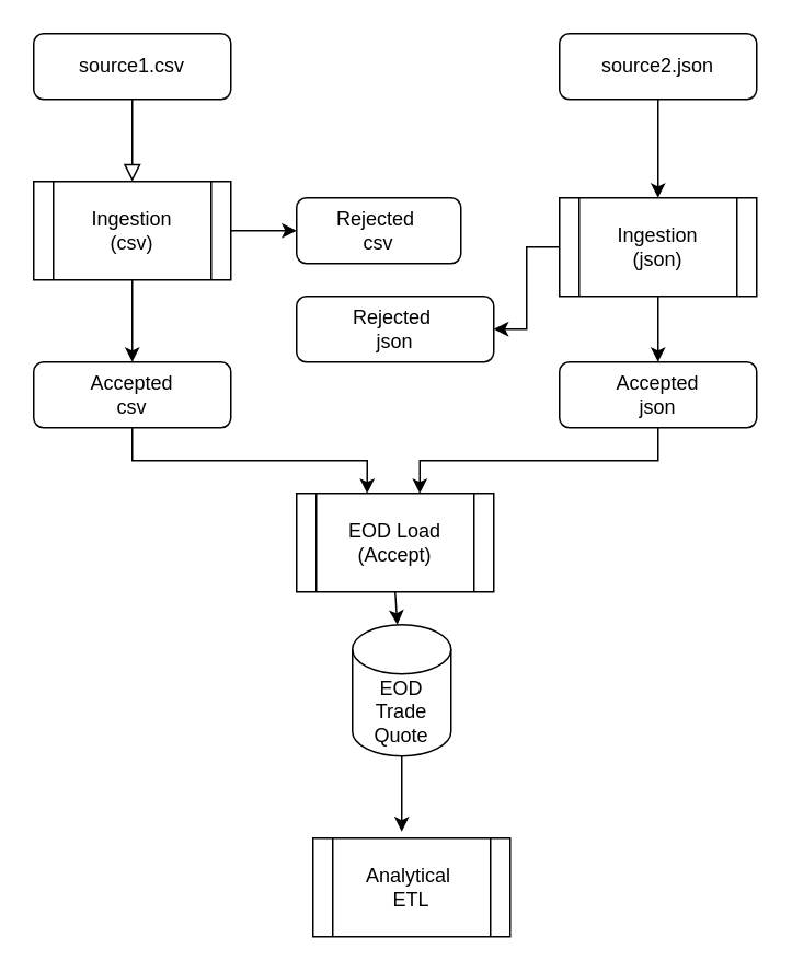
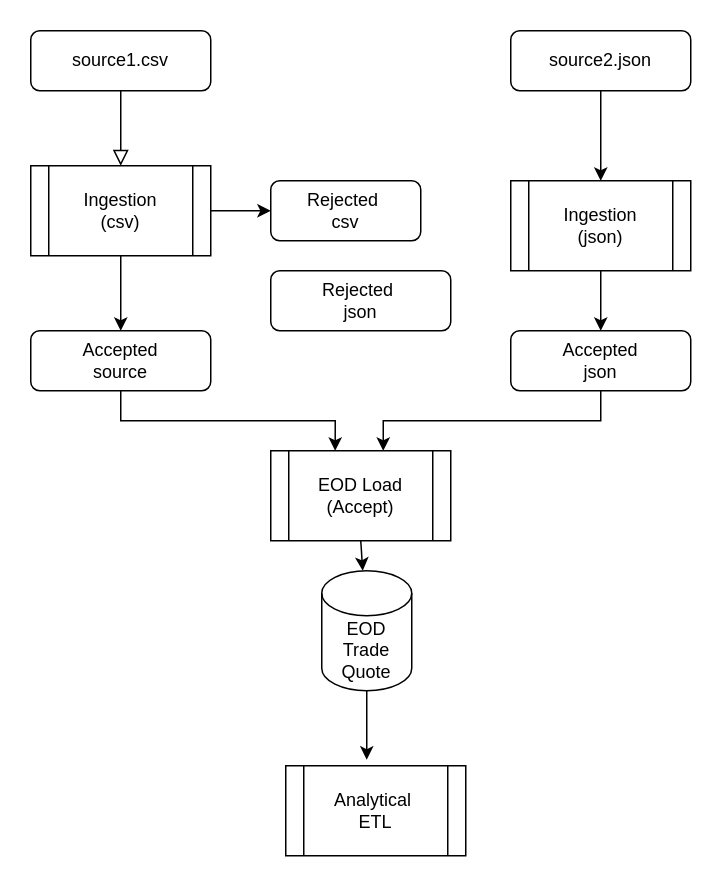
  <mxCell id="0" />
  <mxCell id="1" parent="0" />
  <mxCell id="2" value="" style="rounded=0;html=1;jettySize=auto;orthogonalLoop=1;fontSize=11;endArrow=block;endFill=0;endSize=8;strokeWidth=1;shadow=0;labelBackgroundColor=none;edgeStyle=orthogonalEdgeStyle;" parent="1" source="3" edge="1"><mxGeometry relative="1" as="geometry"><mxPoint x="80" y="110" as="targetPoint" /></mxGeometry></mxCell>
  <mxCell id="3" value="source1.csv" style="rounded=1;whiteSpace=wrap;html=1;fontSize=12;glass=0;strokeWidth=1;shadow=0;" parent="1" vertex="1"><mxGeometry x="20" y="20" width="120" height="40" as="geometry" /></mxCell>
  <mxCell id="4" value="Rejected&amp;nbsp;&lt;br&gt;csv" style="rounded=1;whiteSpace=wrap;html=1;fontSize=12;glass=0;strokeWidth=1;shadow=0;" parent="1" vertex="1"><mxGeometry x="180" y="120" width="100" height="40" as="geometry" /></mxCell>
  <mxCell id="5" style="edgeStyle=none;rounded=0;orthogonalLoop=1;jettySize=auto;html=1;exitX=0.5;exitY=1;exitDx=0;exitDy=0;entryX=0.5;entryY=0;entryDx=0;entryDy=0;" edge="1" parent="1" source="7" target="9"><mxGeometry relative="1" as="geometry" /></mxCell>
  <mxCell id="6" style="edgeStyle=none;rounded=0;orthogonalLoop=1;jettySize=auto;html=1;exitX=1;exitY=0.5;exitDx=0;exitDy=0;entryX=0;entryY=0.5;entryDx=0;entryDy=0;" edge="1" parent="1" source="7" target="4"><mxGeometry relative="1" as="geometry" /></mxCell>
  <mxCell id="7" value="Ingestion&lt;br&gt;(csv)" style="shape=process;whiteSpace=wrap;html=1;backgroundOutline=1;" vertex="1" parent="1"><mxGeometry x="20" y="110" width="120" height="60" as="geometry" /></mxCell>
  <mxCell id="8" style="edgeStyle=orthogonalEdgeStyle;rounded=0;orthogonalLoop=1;jettySize=auto;html=1;exitX=0.5;exitY=1;exitDx=0;exitDy=0;entryX=0.358;entryY=0;entryDx=0;entryDy=0;entryPerimeter=0;" edge="1" parent="1" source="9" target="11"><mxGeometry relative="1" as="geometry" /></mxCell>
- <mxCell id="9" value="Accepted&lt;br&gt;csv" style="rounded=1;whiteSpace=wrap;html=1;" vertex="1" parent="1"><mxGeometry x="20" y="220" width="120" height="40" as="geometry" /></mxCell>
+ <mxCell id="9" value="Accepted&lt;br&gt;source" style="rounded=1;whiteSpace=wrap;html=1;" vertex="1" parent="1"><mxGeometry x="20" y="220" width="120" height="40" as="geometry" /></mxCell>
  <mxCell id="10" style="edgeStyle=none;rounded=0;orthogonalLoop=1;jettySize=auto;html=1;exitX=0.5;exitY=1;exitDx=0;exitDy=0;" edge="1" parent="1" source="11" target="13"><mxGeometry relative="1" as="geometry" /></mxCell>
  <mxCell id="11" value="EOD Load&lt;br&gt;(Accept)" style="shape=process;whiteSpace=wrap;html=1;backgroundOutline=1;" vertex="1" parent="1"><mxGeometry x="180" y="300" width="120" height="60" as="geometry" /></mxCell>
  <mxCell id="12" style="edgeStyle=none;rounded=0;orthogonalLoop=1;jettySize=auto;html=1;exitX=0.5;exitY=1;exitDx=0;exitDy=0;exitPerimeter=0;entryX=0.45;entryY=-0.067;entryDx=0;entryDy=0;entryPerimeter=0;" edge="1" parent="1" source="13" target="14"><mxGeometry relative="1" as="geometry" /></mxCell>
  <mxCell id="13" value="EOD&lt;br&gt;Trade&lt;br&gt;Quote" style="shape=cylinder3;whiteSpace=wrap;html=1;boundedLbl=1;backgroundOutline=1;size=15;" vertex="1" parent="1"><mxGeometry x="214" y="380" width="60" height="80" as="geometry" /></mxCell>
  <mxCell id="14" value="Analytical&amp;nbsp;&lt;br&gt;ETL" style="shape=process;whiteSpace=wrap;html=1;backgroundOutline=1;" vertex="1" parent="1"><mxGeometry x="190" y="510" width="120" height="60" as="geometry" /></mxCell>
  <mxCell id="15" style="edgeStyle=none;rounded=0;orthogonalLoop=1;jettySize=auto;html=1;exitX=0.5;exitY=1;exitDx=0;exitDy=0;entryX=0.5;entryY=0;entryDx=0;entryDy=0;" edge="1" parent="1" source="16" target="19"><mxGeometry relative="1" as="geometry" /></mxCell>
  <mxCell id="16" value="source2.json" style="rounded=1;whiteSpace=wrap;html=1;" vertex="1" parent="1"><mxGeometry x="340" y="20" width="120" height="40" as="geometry" /></mxCell>
  <mxCell id="17" style="edgeStyle=none;rounded=0;orthogonalLoop=1;jettySize=auto;html=1;exitX=0.5;exitY=1;exitDx=0;exitDy=0;entryX=0.5;entryY=0;entryDx=0;entryDy=0;" edge="1" parent="1" source="19" target="21"><mxGeometry relative="1" as="geometry" /></mxCell>
- <mxCell id="18" style="edgeStyle=orthogonalEdgeStyle;rounded=0;orthogonalLoop=1;jettySize=auto;html=1;exitX=0;exitY=0.5;exitDx=0;exitDy=0;entryX=1;entryY=0.5;entryDx=0;entryDy=0;" edge="1" parent="1" source="19" target="22"><mxGeometry relative="1" as="geometry" /></mxCell>
  <mxCell id="19" value="Ingestion&lt;br&gt;(json)" style="shape=process;whiteSpace=wrap;html=1;backgroundOutline=1;" vertex="1" parent="1"><mxGeometry x="340" y="120" width="120" height="60" as="geometry" /></mxCell>
  <mxCell id="20" style="edgeStyle=orthogonalEdgeStyle;rounded=0;orthogonalLoop=1;jettySize=auto;html=1;exitX=0.5;exitY=1;exitDx=0;exitDy=0;entryX=0.625;entryY=0;entryDx=0;entryDy=0;entryPerimeter=0;" edge="1" parent="1" source="21" target="11"><mxGeometry relative="1" as="geometry"><mxPoint x="255" y="290" as="targetPoint" /></mxGeometry></mxCell>
  <mxCell id="21" value="Accepted&lt;br&gt;json" style="rounded=1;whiteSpace=wrap;html=1;" vertex="1" parent="1"><mxGeometry x="340" y="220" width="120" height="40" as="geometry" /></mxCell>
  <mxCell id="22" value="Rejected&amp;nbsp;&lt;br&gt;json" style="rounded=1;whiteSpace=wrap;html=1;fontSize=12;glass=0;strokeWidth=1;shadow=0;" vertex="1" parent="1"><mxGeometry x="180" y="180" width="120" height="40" as="geometry" /></mxCell>
